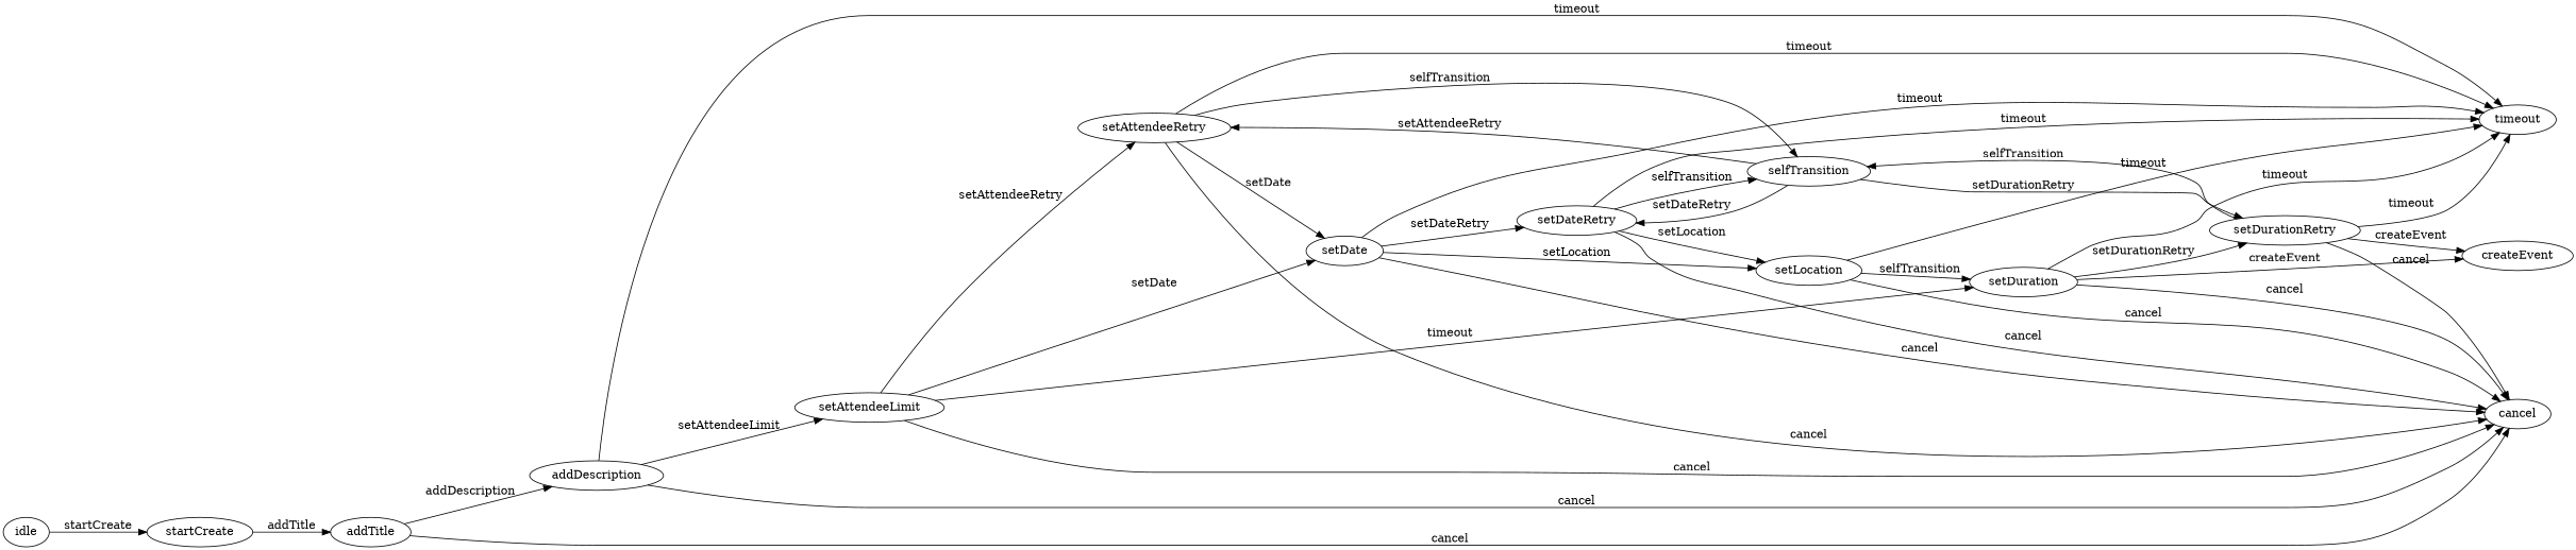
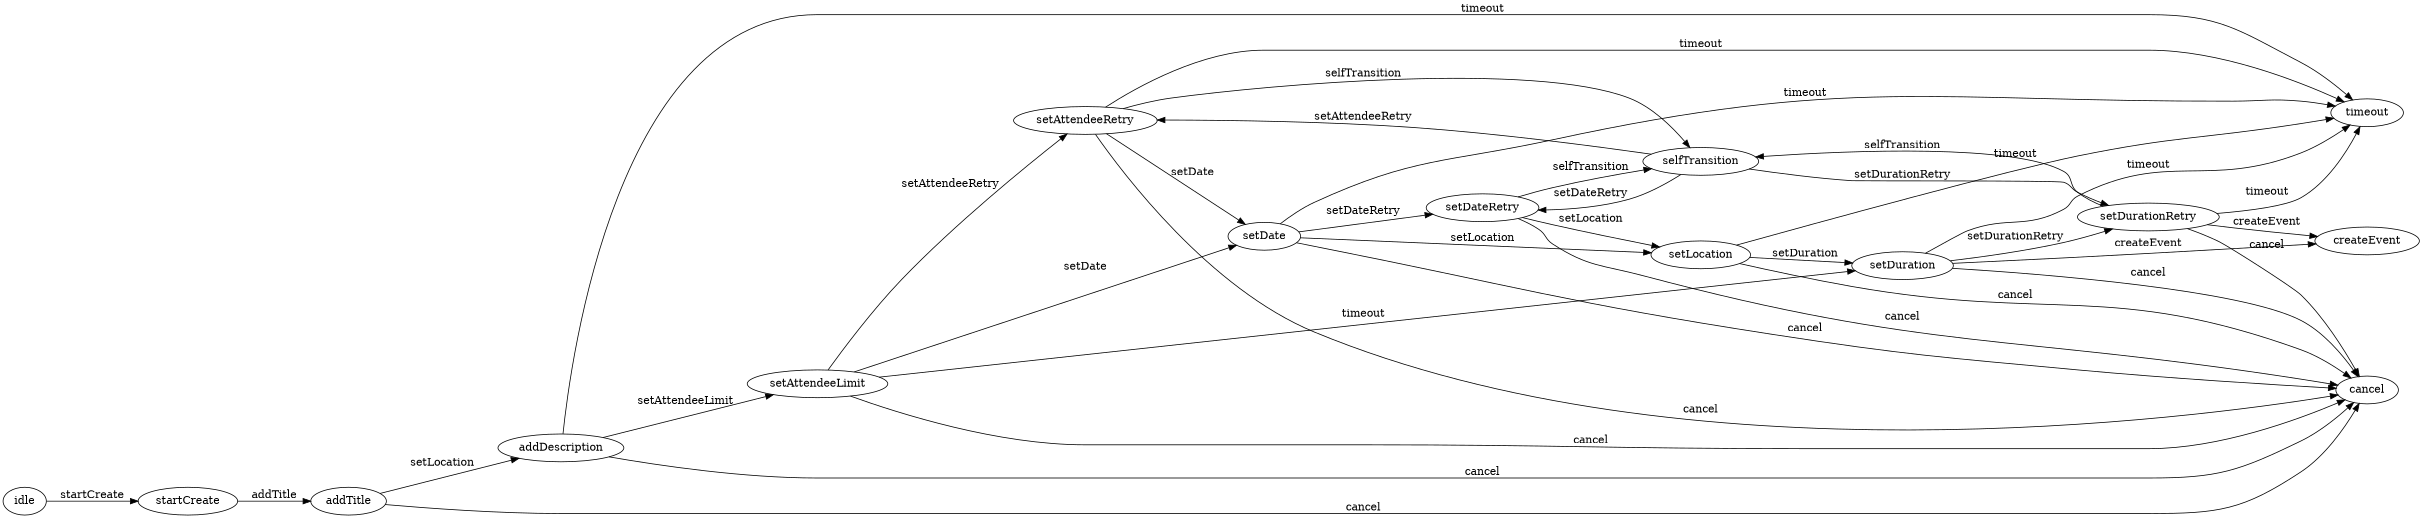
  digraph {
    rankdir=LR
    addDescription
    cancel
    setAttendeeLimit
    timeout
    setAttendeeRetry
    setDate
    setDuration
    selfTransition
    setDateRetry
    setLocation
    addTitle
    idle
    startCreate
    setDurationRetry
    createEvent
    addDescription -> cancel [label=cancel]
    addDescription -> setAttendeeLimit [label=setAttendeeLimit]
    addDescription -> timeout [label=timeout]
    setAttendeeLimit -> cancel [label=cancel]
    setAttendeeLimit -> setAttendeeRetry [label=setAttendeeRetry]
    setAttendeeLimit -> setDate [label=setDate]
    setAttendeeLimit -> setDuration [label=timeout]
    setAttendeeRetry -> cancel [label=cancel]
    setAttendeeRetry -> timeout [label=timeout]
    setAttendeeRetry -> setDate [label=setDate]
    setAttendeeRetry -> selfTransition [label=selfTransition]
    setDate -> cancel [label=cancel]
    setDate -> timeout [label=timeout]
    setDate -> setDateRetry [label=setDateRetry]
    setDate -> setLocation [label=setLocation]
    setDuration -> cancel [label=cancel]
    setDuration -> timeout [label=timeout]
    setDuration -> setDurationRetry [label=setDurationRetry]
    setDuration -> createEvent [label=createEvent]
    selfTransition -> setAttendeeRetry [label=setAttendeeRetry]
    selfTransition -> setDateRetry [label=setDateRetry]
    selfTransition -> setDurationRetry [label=setDurationRetry]
    setDateRetry -> cancel [label=cancel]
-   setDateRetry -> timeout [label=timeout]
    setDateRetry -> selfTransition [label=selfTransition]
    setDateRetry -> setLocation [label=setLocation]
    setLocation -> cancel [label=cancel]
    setLocation -> timeout [label=timeout]
-   setLocation -> setDuration [label=selfTransition]
-   addTitle -> addDescription [label=addDescription]
+   setLocation -> setDuration [label=setDuration]
+   addTitle -> addDescription [label=setLocation]
    addTitle -> cancel [label=cancel]
    idle -> startCreate [label=startCreate]
    startCreate -> addTitle [label=addTitle]
    setDurationRetry -> cancel [label=cancel]
    setDurationRetry -> timeout [label=timeout]
    setDurationRetry -> selfTransition [label=selfTransition]
    setDurationRetry -> createEvent [label=createEvent]
  }
